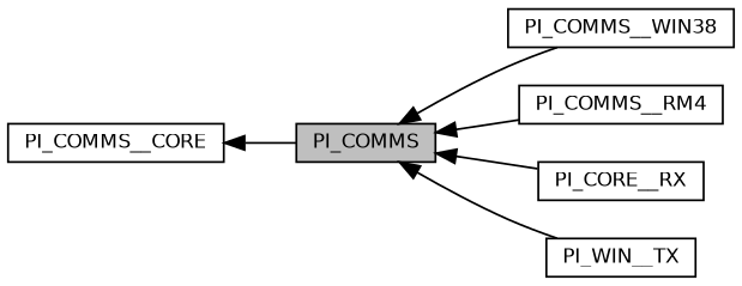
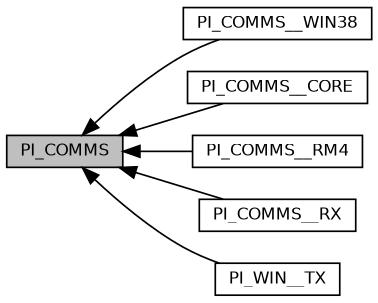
  digraph {
    rankdir=LR
    node [color=black fillcolor=white fontname=Helvetica fontsize=10 shape=record style=filled]
    edge [dir=back fontname=Helvetica fontsize=10 labelfontname=Helvetica labelfontsize=10 shape=plaintext style=solid]
    n1 [height=0.2 label=PI_COMMS__WIN38 width=0.4]
    n2 [height=0.2 label=PI_COMMS__CORE width=0.4]
    n3 [height=0.2 label=PI_COMMS__RM4 width=0.4]
-   n4 [height=0.2 label=PI_CORE__RX width=0.4]
+   n4 [height=0.2 label=PI_COMMS__RX width=0.4]
    n5 [fillcolor=grey75 fontcolor=black height=0.2 label=PI_COMMS width=0.4]
    n6 [height=0.2 label=PI_WIN__TX width=0.4]
    n5 -> n1
-   n2 -> n5
+   n5 -> n2
    n5 -> n3
    n5 -> n4
    n5 -> n6
  }
